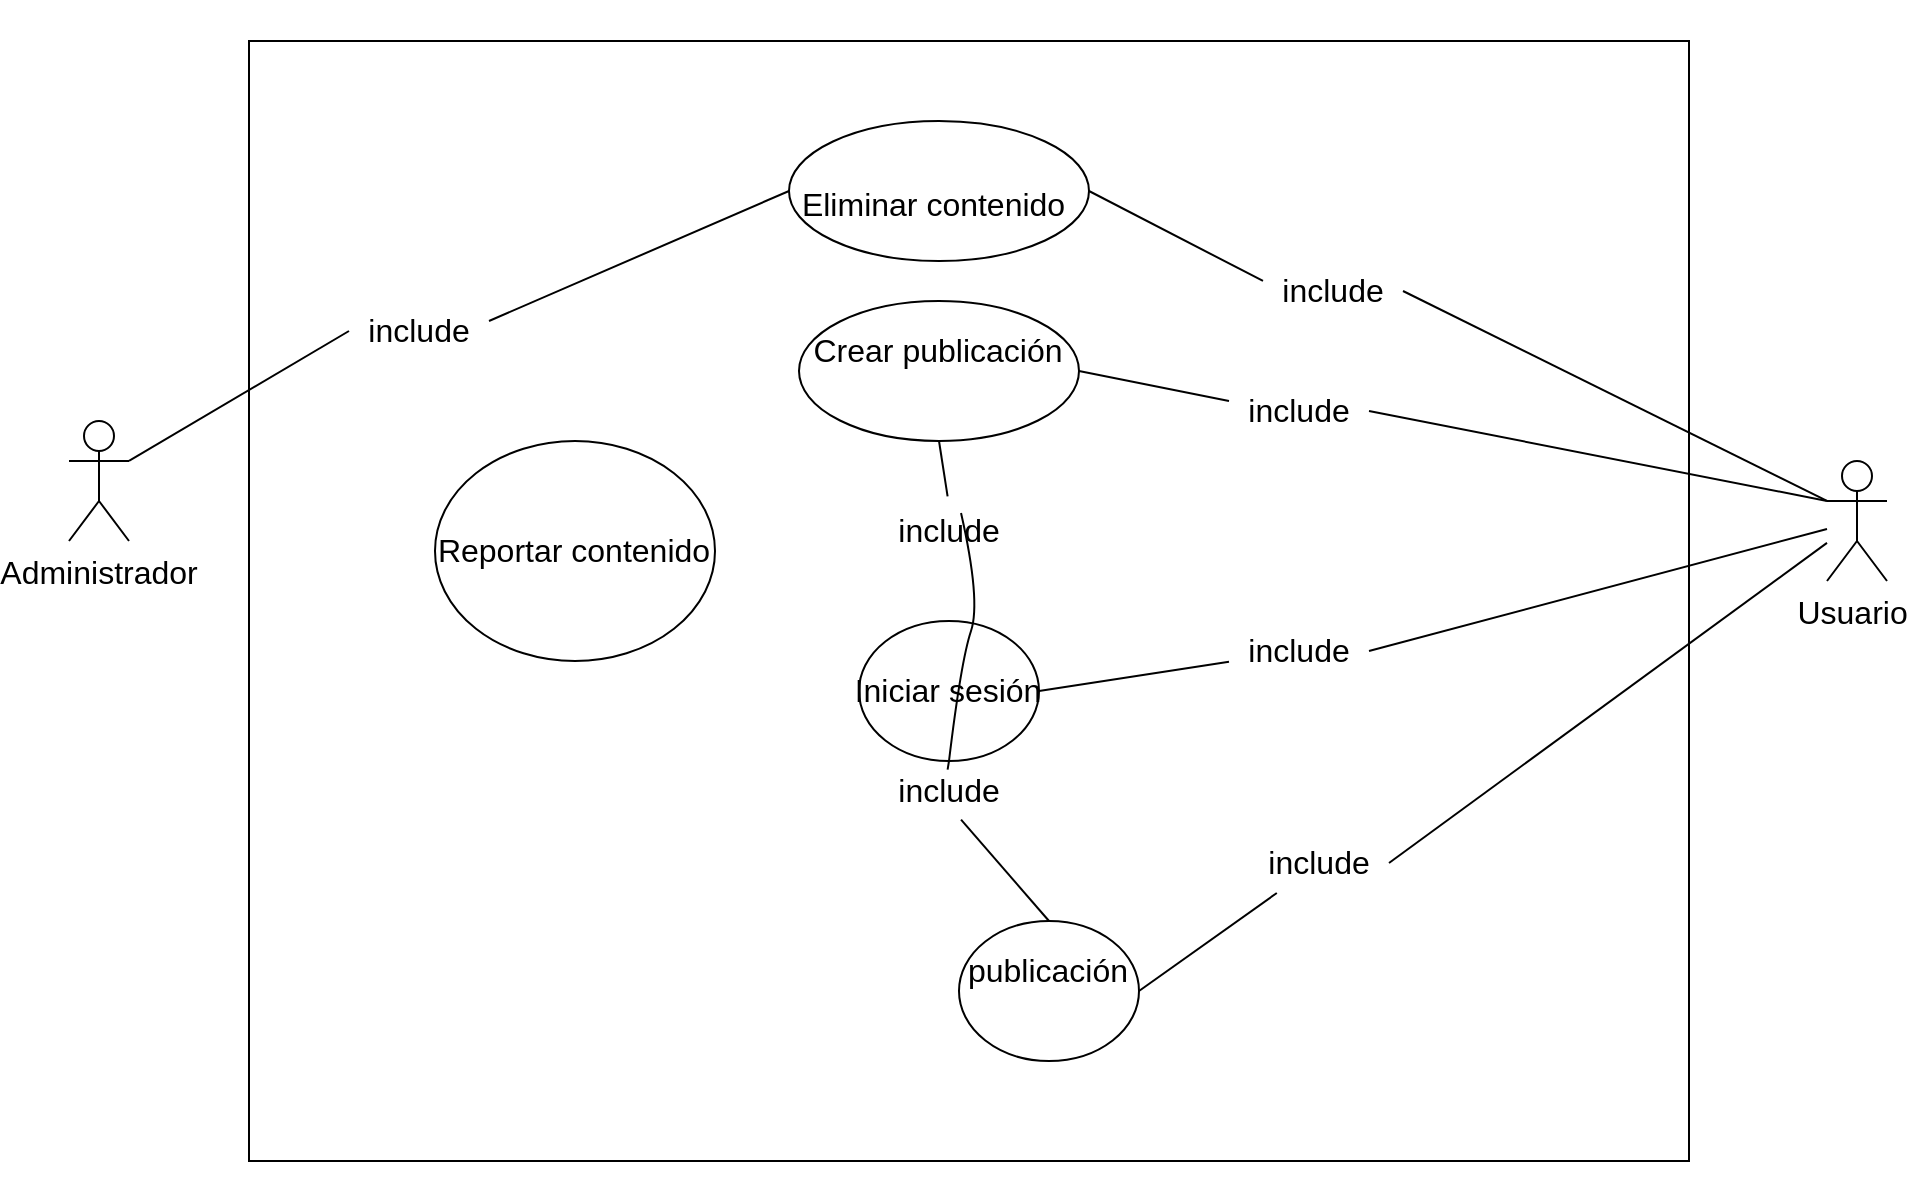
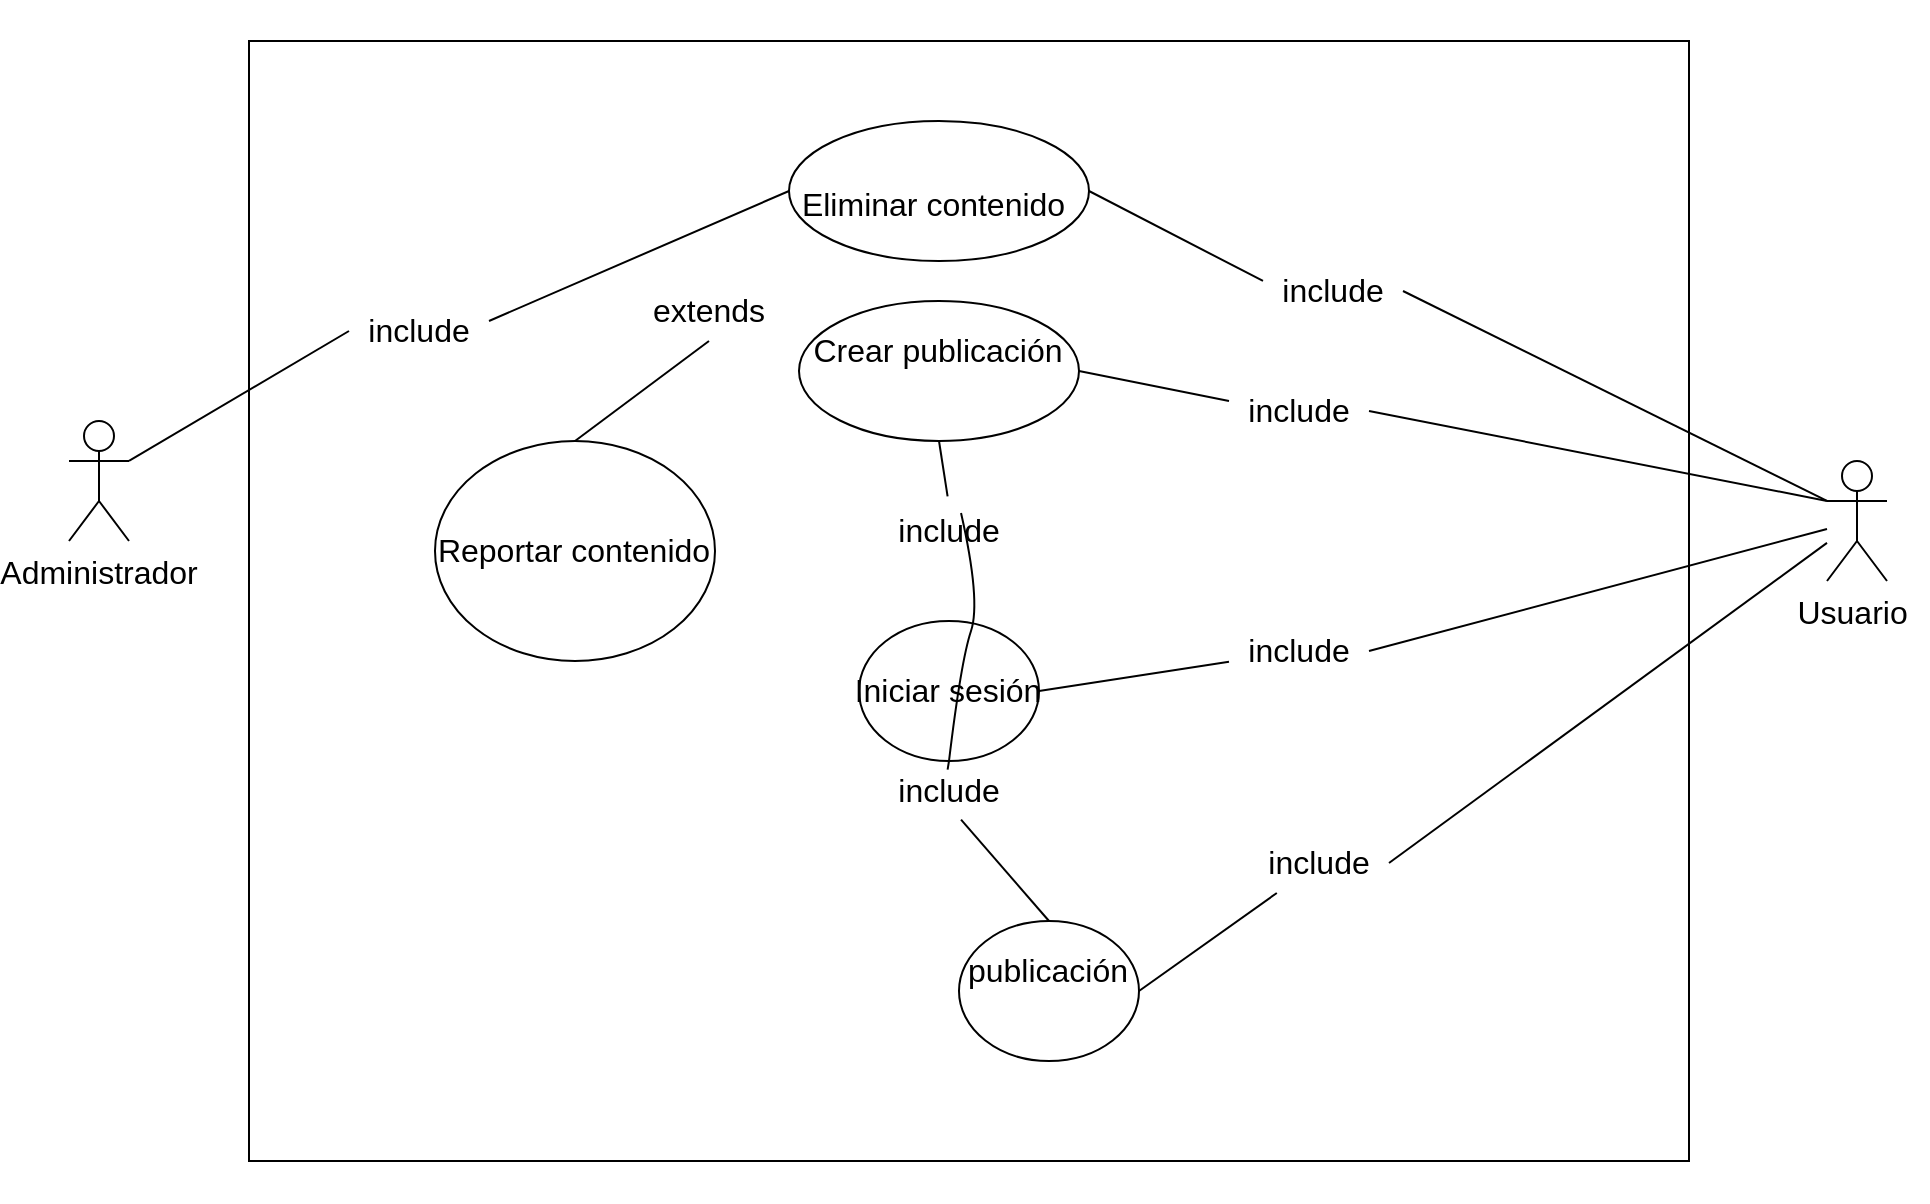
  <mxCell id="0" />
  <mxCell id="1" parent="0" />
  <mxCell id="2" value="" style="rounded=0;whiteSpace=wrap;html=1;" vertex="1" parent="1"><mxGeometry x="110" y="20" width="720" height="560" as="geometry" /></mxCell>
  <mxCell id="3" value="&lt;span style=&quot;font-size: 16px;&quot;&gt;&lt;font style=&quot;vertical-align: inherit;&quot; dir=&quot;auto&quot;&gt;&lt;font style=&quot;vertical-align: inherit;&quot; dir=&quot;auto&quot;&gt;Administrador&lt;/font&gt;&lt;/font&gt;&lt;/span&gt;&lt;div&gt;&lt;span style=&quot;font-size: 16px;&quot;&gt;&lt;br&gt;&lt;/span&gt;&lt;/div&gt;" style="shape=umlActor;verticalLabelPosition=bottom;verticalAlign=top;html=1;outlineConnect=0;" vertex="1" parent="1"><mxGeometry x="20" y="210" width="30" height="60" as="geometry" /></mxCell>
  <mxCell id="4" value="&lt;span style=&quot;font-size: 16px;&quot;&gt;&lt;font style=&quot;vertical-align: inherit;&quot; dir=&quot;auto&quot;&gt;&lt;font style=&quot;vertical-align: inherit;&quot; dir=&quot;auto&quot;&gt;&lt;font style=&quot;vertical-align: inherit;&quot; dir=&quot;auto&quot;&gt;&lt;font style=&quot;vertical-align: inherit;&quot; dir=&quot;auto&quot;&gt;Usuario&amp;nbsp;&lt;/font&gt;&lt;/font&gt;&lt;/font&gt;&lt;/font&gt;&lt;/span&gt;" style="shape=umlActor;verticalLabelPosition=bottom;verticalAlign=top;html=1;outlineConnect=0;" vertex="1" parent="1"><mxGeometry x="899" y="230" width="30" height="60" as="geometry" /></mxCell>
  <mxCell id="5" value="&lt;span style=&quot;font-size: 16px; text-wrap-mode: nowrap;&quot;&gt;&lt;font style=&quot;vertical-align: inherit;&quot; dir=&quot;auto&quot;&gt;&lt;font style=&quot;vertical-align: inherit;&quot; dir=&quot;auto&quot;&gt;Iniciar sesión&lt;/font&gt;&lt;/font&gt;&lt;/span&gt;" style="ellipse;whiteSpace=wrap;html=1;" vertex="1" parent="1"><mxGeometry x="415" y="310" width="90" height="70" as="geometry" /></mxCell>
  <mxCell id="6" value="&lt;span style=&quot;font-size: 16px; text-wrap-mode: nowrap;&quot;&gt;&lt;font style=&quot;vertical-align: inherit;&quot; dir=&quot;auto&quot;&gt;&lt;font style=&quot;vertical-align: inherit;&quot; dir=&quot;auto&quot;&gt;&lt;font style=&quot;vertical-align: inherit;&quot; dir=&quot;auto&quot;&gt;&lt;font style=&quot;vertical-align: inherit;&quot; dir=&quot;auto&quot;&gt;Crear publicación&lt;/font&gt;&lt;/font&gt;&lt;/font&gt;&lt;/font&gt;&lt;/span&gt;&lt;div&gt;&lt;span style=&quot;font-size: 16px; text-wrap-mode: nowrap;&quot;&gt;&lt;br&gt;&lt;/span&gt;&lt;/div&gt;" style="ellipse;whiteSpace=wrap;html=1;" vertex="1" parent="1"><mxGeometry x="385" y="150" width="140" height="70" as="geometry" /></mxCell>
  <mxCell id="7" value="&lt;span style=&quot;font-size: 16px; text-wrap-mode: nowrap;&quot;&gt;&lt;font style=&quot;vertical-align: inherit;&quot; dir=&quot;auto&quot;&gt;&lt;font style=&quot;vertical-align: inherit;&quot; dir=&quot;auto&quot;&gt;&lt;font style=&quot;vertical-align: inherit;&quot; dir=&quot;auto&quot;&gt;&lt;font style=&quot;vertical-align: inherit;&quot; dir=&quot;auto&quot;&gt;publicación&lt;/font&gt;&lt;/font&gt;&lt;/font&gt;&lt;/font&gt;&lt;/span&gt;&lt;div&gt;&lt;span style=&quot;font-size: 16px; text-wrap-mode: nowrap;&quot;&gt;&lt;br&gt;&lt;/span&gt;&lt;/div&gt;" style="ellipse;whiteSpace=wrap;html=1;" vertex="1" parent="1"><mxGeometry x="465" y="460" width="90" height="70" as="geometry" /></mxCell>
  <mxCell id="8" value="&lt;span style=&quot;font-size: 16px; text-wrap-mode: nowrap;&quot;&gt;&lt;font style=&quot;vertical-align: inherit;&quot; dir=&quot;auto&quot;&gt;&lt;font style=&quot;vertical-align: inherit;&quot; dir=&quot;auto&quot;&gt;Reportar contenido&lt;/font&gt;&lt;/font&gt;&lt;/span&gt;" style="ellipse;whiteSpace=wrap;html=1;" vertex="1" parent="1"><mxGeometry x="203" y="220" width="140" height="110" as="geometry" /></mxCell>
  <mxCell id="9" value="&lt;div&gt;&lt;br&gt;&lt;/div&gt;&lt;div&gt;&lt;span style=&quot;font-size: 16px; text-wrap-mode: nowrap;&quot;&gt;&lt;font style=&quot;vertical-align: inherit;&quot; dir=&quot;auto&quot;&gt;&lt;font style=&quot;vertical-align: inherit;&quot; dir=&quot;auto&quot;&gt;&lt;font style=&quot;vertical-align: inherit;&quot; dir=&quot;auto&quot;&gt;&lt;font style=&quot;vertical-align: inherit;&quot; dir=&quot;auto&quot;&gt;Eliminar contenido&amp;nbsp;&lt;/font&gt;&lt;/font&gt;&lt;/font&gt;&lt;/font&gt;&lt;/span&gt;&lt;/div&gt;" style="ellipse;whiteSpace=wrap;html=1;" vertex="1" parent="1"><mxGeometry x="380" y="60" width="150" height="70" as="geometry" /></mxCell>
  <mxCell id="10" value="" style="endArrow=none;html=1;rounded=0;fontSize=12;startSize=8;endSize=8;curved=1;entryX=0.5;entryY=1;entryDx=0;entryDy=0;exitX=0.49;exitY=0.144;exitDx=0;exitDy=0;exitPerimeter=0;" edge="1" parent="1" source="17" target="5"><mxGeometry width="50" height="50" relative="1" as="geometry"><mxPoint x="570" y="320" as="sourcePoint" /><mxPoint x="620" y="270" as="targetPoint" /></mxGeometry></mxCell>
  <mxCell id="11" value="" style="endArrow=none;html=1;rounded=0;fontSize=12;startSize=8;endSize=8;curved=1;exitX=0.586;exitY=0.2;exitDx=0;exitDy=0;entryX=0.5;entryY=1;entryDx=0;entryDy=0;exitPerimeter=0;" edge="1" parent="1" source="15" target="5"><mxGeometry width="50" height="50" relative="1" as="geometry"><mxPoint x="500" y="270" as="sourcePoint" /><mxPoint x="550" y="220" as="targetPoint" /><Array as="points"><mxPoint x="476" y="300" /><mxPoint x="466" y="330" /></Array></mxGeometry></mxCell>
+ <mxCell id="12" value="" style="endArrow=none;html=1;rounded=0;fontSize=12;startSize=8;endSize=8;curved=1;entryX=0.5;entryY=1;entryDx=0;entryDy=0;exitX=0.5;exitY=0;exitDx=0;exitDy=0;" edge="1" parent="1" source="8" target="13"><mxGeometry width="50" height="50" relative="1" as="geometry"><mxPoint x="281" y="314" as="sourcePoint" /><mxPoint x="295" y="160" as="targetPoint" /></mxGeometry></mxCell>
+ <mxCell id="13" value="&lt;font style=&quot;vertical-align: inherit;&quot; dir=&quot;auto&quot;&gt;&lt;font style=&quot;vertical-align: inherit;&quot; dir=&quot;auto&quot;&gt;extends&lt;/font&gt;&lt;/font&gt;" style="text;html=1;align=center;verticalAlign=middle;resizable=0;points=[];autosize=1;strokeColor=none;fillColor=none;fontSize=16;" vertex="1" parent="1"><mxGeometry x="300" y="140" width="80" height="30" as="geometry" /></mxCell>
  <mxCell id="14" value="" style="endArrow=none;html=1;rounded=0;fontSize=12;startSize=8;endSize=8;curved=1;entryX=0.49;entryY=-0.078;entryDx=0;entryDy=0;entryPerimeter=0;exitX=0.5;exitY=1;exitDx=0;exitDy=0;" edge="1" parent="1" source="6" target="15"><mxGeometry width="50" height="50" relative="1" as="geometry"><mxPoint x="459" y="230" as="sourcePoint" /><mxPoint x="660" y="255" as="targetPoint" /></mxGeometry></mxCell>
  <mxCell id="15" value="&lt;font style=&quot;vertical-align: inherit;&quot; dir=&quot;auto&quot;&gt;&lt;font style=&quot;vertical-align: inherit;&quot; dir=&quot;auto&quot;&gt;include&lt;/font&gt;&lt;/font&gt;" style="text;html=1;align=center;verticalAlign=middle;resizable=0;points=[];autosize=1;strokeColor=none;fillColor=none;fontSize=16;" vertex="1" parent="1"><mxGeometry x="425" y="250" width="70" height="30" as="geometry" /></mxCell>
  <mxCell id="16" value="" style="endArrow=none;html=1;rounded=0;fontSize=12;startSize=8;endSize=8;curved=1;entryX=0.586;entryY=0.978;entryDx=0;entryDy=0;exitX=0.5;exitY=0;exitDx=0;exitDy=0;entryPerimeter=0;" edge="1" parent="1" source="7" target="17"><mxGeometry width="50" height="50" relative="1" as="geometry"><mxPoint x="560" y="315" as="sourcePoint" /><mxPoint x="660" y="255" as="targetPoint" /></mxGeometry></mxCell>
  <mxCell id="17" value="&lt;font style=&quot;vertical-align: inherit;&quot; dir=&quot;auto&quot;&gt;&lt;font style=&quot;vertical-align: inherit;&quot; dir=&quot;auto&quot;&gt;include&lt;/font&gt;&lt;/font&gt;" style="text;html=1;align=center;verticalAlign=middle;resizable=0;points=[];autosize=1;strokeColor=none;fillColor=none;fontSize=16;" vertex="1" parent="1"><mxGeometry x="425" y="380" width="70" height="30" as="geometry" /></mxCell>
  <mxCell id="18" value="" style="endArrow=none;html=1;rounded=0;fontSize=12;startSize=8;endSize=8;curved=1;entryX=0;entryY=0.333;entryDx=0;entryDy=0;exitX=1;exitY=0.5;exitDx=0;exitDy=0;entryPerimeter=0;" edge="1" parent="1" source="24" target="4"><mxGeometry width="50" height="50" relative="1" as="geometry"><mxPoint x="710" y="121" as="sourcePoint" /><mxPoint x="826" y="110" as="targetPoint" /></mxGeometry></mxCell>
  <mxCell id="19" value="" style="endArrow=none;html=1;rounded=0;fontSize=12;startSize=8;endSize=8;curved=1;entryX=0;entryY=0.333;entryDx=0;entryDy=0;exitX=1;exitY=0.5;exitDx=0;exitDy=0;entryPerimeter=0;" edge="1" parent="1" source="26" target="4"><mxGeometry width="50" height="50" relative="1" as="geometry"><mxPoint x="690" y="201" as="sourcePoint" /><mxPoint x="806" y="190" as="targetPoint" /></mxGeometry></mxCell>
  <mxCell id="20" value="" style="endArrow=none;html=1;rounded=0;fontSize=12;startSize=8;endSize=8;curved=1;exitX=1;exitY=0.5;exitDx=0;exitDy=0;" edge="1" parent="1" source="28" target="4"><mxGeometry width="50" height="50" relative="1" as="geometry"><mxPoint x="720" y="351" as="sourcePoint" /><mxPoint x="836" y="340" as="targetPoint" /></mxGeometry></mxCell>
  <mxCell id="21" value="" style="endArrow=none;html=1;rounded=0;fontSize=12;startSize=8;endSize=8;curved=1;exitX=1;exitY=0.5;exitDx=0;exitDy=0;" edge="1" parent="1" source="30" target="4"><mxGeometry width="50" height="50" relative="1" as="geometry"><mxPoint x="710" y="481" as="sourcePoint" /><mxPoint x="826" y="470" as="targetPoint" /></mxGeometry></mxCell>
  <mxCell id="22" value="" style="endArrow=none;html=1;rounded=0;fontSize=12;startSize=8;endSize=8;curved=1;entryX=0;entryY=0.5;entryDx=0;entryDy=0;exitX=1;exitY=0.333;exitDx=0;exitDy=0;exitPerimeter=0;" edge="1" parent="1" source="32" target="9"><mxGeometry width="50" height="50" relative="1" as="geometry"><mxPoint x="210" y="111" as="sourcePoint" /><mxPoint x="326" y="100" as="targetPoint" /></mxGeometry></mxCell>
  <mxCell id="23" value="" style="endArrow=none;html=1;rounded=0;fontSize=12;startSize=8;endSize=8;curved=1;entryX=0;entryY=0.333;entryDx=0;entryDy=0;exitX=1;exitY=0.5;exitDx=0;exitDy=0;entryPerimeter=0;" edge="1" parent="1" source="9" target="24"><mxGeometry width="50" height="50" relative="1" as="geometry"><mxPoint x="530" y="95" as="sourcePoint" /><mxPoint x="899" y="250" as="targetPoint" /></mxGeometry></mxCell>
  <mxCell id="24" value="&lt;font style=&quot;vertical-align: inherit;&quot; dir=&quot;auto&quot;&gt;&lt;font style=&quot;vertical-align: inherit;&quot; dir=&quot;auto&quot;&gt;include&lt;/font&gt;&lt;/font&gt;" style="text;html=1;align=center;verticalAlign=middle;resizable=0;points=[];autosize=1;strokeColor=none;fillColor=none;fontSize=16;" vertex="1" parent="1"><mxGeometry x="617" y="130" width="70" height="30" as="geometry" /></mxCell>
  <mxCell id="25" value="" style="endArrow=none;html=1;rounded=0;fontSize=12;startSize=8;endSize=8;curved=1;entryX=0;entryY=0.333;entryDx=0;entryDy=0;exitX=1;exitY=0.5;exitDx=0;exitDy=0;entryPerimeter=0;" edge="1" parent="1" source="6" target="26"><mxGeometry width="50" height="50" relative="1" as="geometry"><mxPoint x="525" y="185" as="sourcePoint" /><mxPoint x="899" y="250" as="targetPoint" /></mxGeometry></mxCell>
  <mxCell id="26" value="&lt;font style=&quot;vertical-align: inherit;&quot; dir=&quot;auto&quot;&gt;&lt;font style=&quot;vertical-align: inherit;&quot; dir=&quot;auto&quot;&gt;include&lt;/font&gt;&lt;/font&gt;" style="text;html=1;align=center;verticalAlign=middle;resizable=0;points=[];autosize=1;strokeColor=none;fillColor=none;fontSize=16;" vertex="1" parent="1"><mxGeometry x="600" y="190" width="70" height="30" as="geometry" /></mxCell>
  <mxCell id="27" value="" style="endArrow=none;html=1;rounded=0;fontSize=12;startSize=8;endSize=8;curved=1;exitX=1;exitY=0.5;exitDx=0;exitDy=0;" edge="1" parent="1" source="5" target="28"><mxGeometry width="50" height="50" relative="1" as="geometry"><mxPoint x="505" y="345" as="sourcePoint" /><mxPoint x="899" y="263" as="targetPoint" /></mxGeometry></mxCell>
  <mxCell id="28" value="&lt;font style=&quot;vertical-align: inherit;&quot; dir=&quot;auto&quot;&gt;&lt;font style=&quot;vertical-align: inherit;&quot; dir=&quot;auto&quot;&gt;include&lt;/font&gt;&lt;/font&gt;" style="text;html=1;align=center;verticalAlign=middle;resizable=0;points=[];autosize=1;strokeColor=none;fillColor=none;fontSize=16;" vertex="1" parent="1"><mxGeometry x="600" y="310" width="70" height="30" as="geometry" /></mxCell>
  <mxCell id="29" value="" style="endArrow=none;html=1;rounded=0;fontSize=12;startSize=8;endSize=8;curved=1;exitX=1;exitY=0.5;exitDx=0;exitDy=0;" edge="1" parent="1" source="7" target="30"><mxGeometry width="50" height="50" relative="1" as="geometry"><mxPoint x="515" y="495" as="sourcePoint" /><mxPoint x="899" y="269" as="targetPoint" /></mxGeometry></mxCell>
  <mxCell id="30" value="&lt;font style=&quot;vertical-align: inherit;&quot; dir=&quot;auto&quot;&gt;&lt;font style=&quot;vertical-align: inherit;&quot; dir=&quot;auto&quot;&gt;include&lt;/font&gt;&lt;/font&gt;" style="text;html=1;align=center;verticalAlign=middle;resizable=0;points=[];autosize=1;strokeColor=none;fillColor=none;fontSize=16;" vertex="1" parent="1"><mxGeometry x="610" y="416" width="70" height="30" as="geometry" /></mxCell>
  <mxCell id="31" value="" style="endArrow=none;html=1;rounded=0;fontSize=12;startSize=8;endSize=8;curved=1;entryX=0;entryY=0.5;entryDx=0;entryDy=0;exitX=1;exitY=0.333;exitDx=0;exitDy=0;exitPerimeter=0;" edge="1" parent="1" source="3" target="32"><mxGeometry width="50" height="50" relative="1" as="geometry"><mxPoint x="50" y="230" as="sourcePoint" /><mxPoint x="380" y="95" as="targetPoint" /></mxGeometry></mxCell>
  <mxCell id="32" value="&lt;font style=&quot;vertical-align: inherit;&quot; dir=&quot;auto&quot;&gt;&lt;font style=&quot;vertical-align: inherit;&quot; dir=&quot;auto&quot;&gt;include&lt;/font&gt;&lt;/font&gt;" style="text;html=1;align=center;verticalAlign=middle;resizable=0;points=[];autosize=1;strokeColor=none;fillColor=none;fontSize=16;" vertex="1" parent="1"><mxGeometry x="160" y="150" width="70" height="30" as="geometry" /></mxCell>
